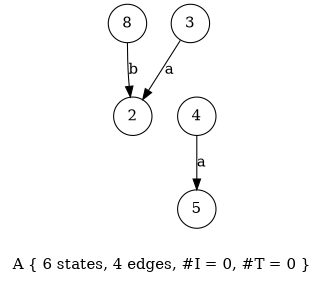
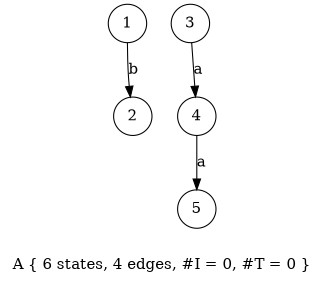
  digraph {
    label="A { 6 states, 4 edges, #I = 0, #T = 0 }"
    node [shape=circle]
-   n1 [label=8]
+   n1 [label=1]
    n2 [label=2]
    n3 [label=3]
    n4 [label=4]
    n5 [label=5]
    n1 -> n2 [label=b]
-   n3 -> n2 [label=a]
+   n3 -> n4 [label=a]
    n4 -> n5 [label=a]
  }
